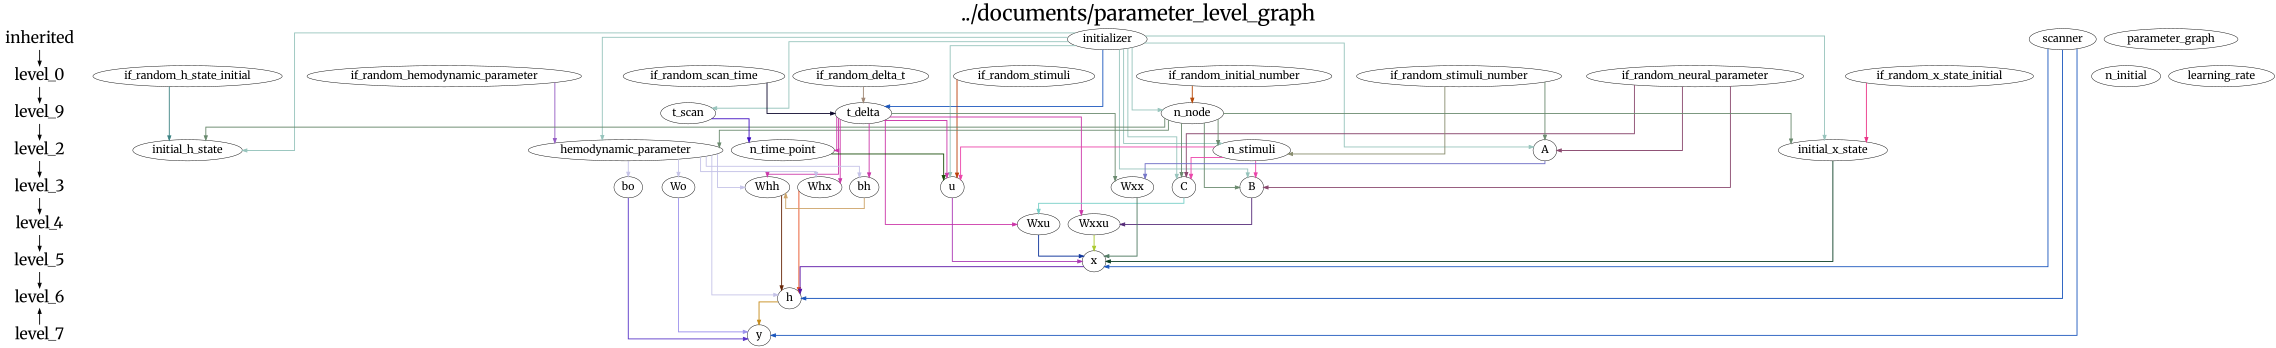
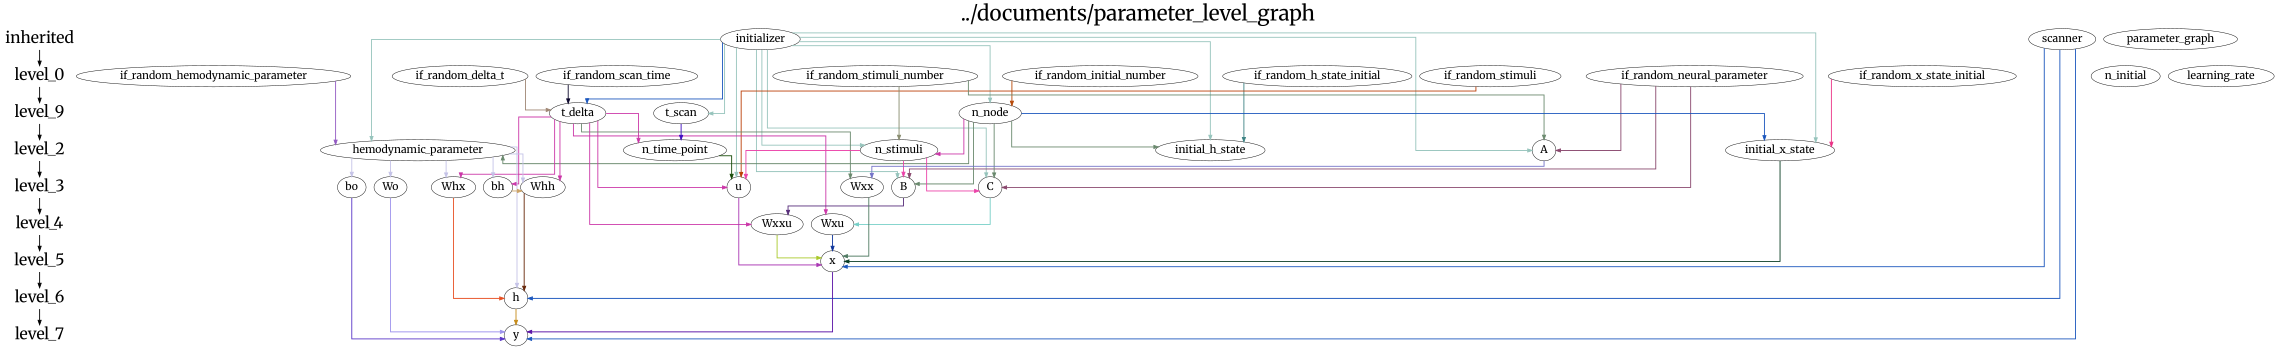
  digraph {
    fontname=Merriweather
    fontsize=48
    label="../documents/parameter_level_graph"
    labelloc=t
    rankdir=TB
    splines=ortho
    node [fontname=Merriweather fontsize=24]
    edge [fontname=Merriweather penwidth=2 color="#95C3BB"]
    inherited [fontsize=36 shape=plaintext]
    level_0 [fontsize=36 shape=plaintext]
    n3 [fontsize=36 label=level_9 shape=plaintext]
    level_2 [fontsize=36 shape=plaintext]
    level_3 [fontsize=36 shape=plaintext]
    level_4 [fontsize=36 shape=plaintext]
    level_5 [fontsize=36 shape=plaintext]
    level_6 [fontsize=36 shape=plaintext]
    level_7 [fontsize=36 shape=plaintext]
    initializer
    parameter_graph
    scanner
    if_random_neural_parameter
    if_random_hemodynamic_parameter
    if_random_x_state_initial
    if_random_h_state_initial
    if_random_stimuli
    n18 [label=if_random_initial_number]
    if_random_stimuli_number
    if_random_delta_t
    if_random_scan_time
    n22 [label=n_initial]
    learning_rate
    n_node
    t_delta
    t_scan
    n_time_point
    n_stimuli
    A
    hemodynamic_parameter
    initial_x_state
    initial_h_state
    u
    B
    C
    Wxx
    Whx
    Whh
    bh
    Wo
    bo
    Wxxu
    Wxu
    x
    h
    y
    subgraph sub_1 {
      inherited
      level_0
      n3
      level_2
      level_3
      level_4
      level_5
      level_6
      level_7
    }
    subgraph sub_2 {
      rank=same
      inherited
      initializer
      parameter_graph
      scanner
    }
    subgraph sub_3 {
      rank=same
      level_0
      if_random_neural_parameter
      if_random_hemodynamic_parameter
      if_random_x_state_initial
      if_random_h_state_initial
      if_random_stimuli
      n18
      if_random_stimuli_number
      if_random_delta_t
      if_random_scan_time
      n22
      learning_rate
    }
    subgraph sub_4 {
      rank=same
      n3
      n_node
      t_delta
      t_scan
    }
    subgraph sub_5 {
      rank=same
      level_2
      n_time_point
      n_stimuli
      A
      hemodynamic_parameter
      initial_x_state
      initial_h_state
    }
    subgraph sub_6 {
      rank=same
      level_3
      u
      B
      C
      Wxx
      Whx
      Whh
      bh
      Wo
      bo
    }
    subgraph sub_7 {
      rank=same
      level_4
      Wxxu
      Wxu
    }
    subgraph sub_8 {
      rank=same
      level_5
      x
    }
    subgraph sub_9 {
      rank=same
      level_6
      h
    }
    subgraph sub_10 {
      rank=same
      level_7
      y
    }
    inherited -> level_0 [color=""]
    level_0 -> n3 [color=""]
    n3 -> level_2 [color=""]
    level_2 -> level_3 [color=""]
    level_3 -> level_4 [color=""]
    level_4 -> level_5 [color=""]
    level_5 -> level_6 [color=""]
-   level_7 -> level_6 [color=""]
+   level_6 -> level_7 [color=""]
    initializer -> n_node
    initializer -> t_delta [color="#1854BC"]
    initializer -> t_scan
    initializer -> n_stimuli
    initializer -> A
    initializer -> hemodynamic_parameter
    initializer -> initial_x_state
    initializer -> initial_h_state
    initializer -> u
    initializer -> B
    initializer -> C
    scanner -> x [color="#1854BC"]
    scanner -> h [color="#1854BC"]
    scanner -> y [color="#1854BC"]
    if_random_neural_parameter -> A [color="#88466C"]
    if_random_neural_parameter -> B [color="#88466C"]
    if_random_neural_parameter -> C [color="#88466C"]
    if_random_hemodynamic_parameter -> hemodynamic_parameter [color="#9259C2"]
    if_random_x_state_initial -> initial_x_state [color="#EA3084"]
    if_random_h_state_initial -> initial_h_state [color="#3A8182"]
    if_random_stimuli -> u [color="#BA3B04"]
    n18 -> n_node [color="#B54503"]
    if_random_stimuli_number -> n_stimuli [color="#878B6C"]
    if_random_stimuli_number -> A [color="#68886C"]
    if_random_delta_t -> t_delta [color="#9E8572"]
    if_random_scan_time -> t_delta [color="#090429"]
-   n_node -> n_stimuli [color="#68886C"]
+   n_node -> n_stimuli [color="#CB35A7"]
    n_node -> hemodynamic_parameter [color="#68886C"]
-   n_node -> initial_x_state [color="#68886C"]
+   n_node -> initial_x_state [color="#1854BC"]
    n_node -> initial_h_state [color="#68886C"]
    n_node -> B [color="#68886C"]
    n_node -> C [color="#68886C"]
    t_delta -> n_time_point [color="#CB35A7"]
    t_delta -> u [color="#CB35A7"]
    t_delta -> Wxx [color="#68886C"]
    t_delta -> Whx [color="#CB35A7"]
    t_delta -> Whh [color="#CB35A7"]
    t_delta -> bh [color="#CB35A7"]
    t_delta -> Wxxu [color="#CB35A7"]
    t_delta -> Wxu [color="#CB35A7"]
    t_scan -> n_time_point [color="#3C09C0"]
    n_time_point -> u [color="#154905"]
    n_stimuli -> u [color="#EB41A8"]
    n_stimuli -> B [color="#EB41A8"]
    n_stimuli -> C [color="#EB41A8"]
    A -> Wxx [color="#7272C7"]
    hemodynamic_parameter -> Whx [color="#C4C2E7"]
    hemodynamic_parameter -> Whh [color="#C4C2E7"]
    hemodynamic_parameter -> bh [color="#C4C2E7"]
    hemodynamic_parameter -> Wo [color="#C4C2E7"]
    hemodynamic_parameter -> bo [color="#C4C2E7"]
    hemodynamic_parameter -> h [color="#C4C2E7"]
    initial_x_state -> x [color="#073B21"]
    u -> x [color="#A935B3"]
    B -> Wxxu [color="#532877"]
    C -> Wxu [color="#74CEC6"]
    Wxx -> x [color="#4E7961"]
    Whx -> h [color="#E74E21"]
    Whh -> h [color="#642204"]
    bh -> Whh [color="#CCA265"]
    Wo -> y [color="#9C91EC"]
    bo -> y [color="#5732C7"]
    Wxxu -> x [color="#A8C827"]
    Wxu -> x [color="#0A3199"]
-   x -> h [color="#560EA4"]
+   x -> y [color="#560EA4"]
    h -> y [color="#C48814"]
  }
